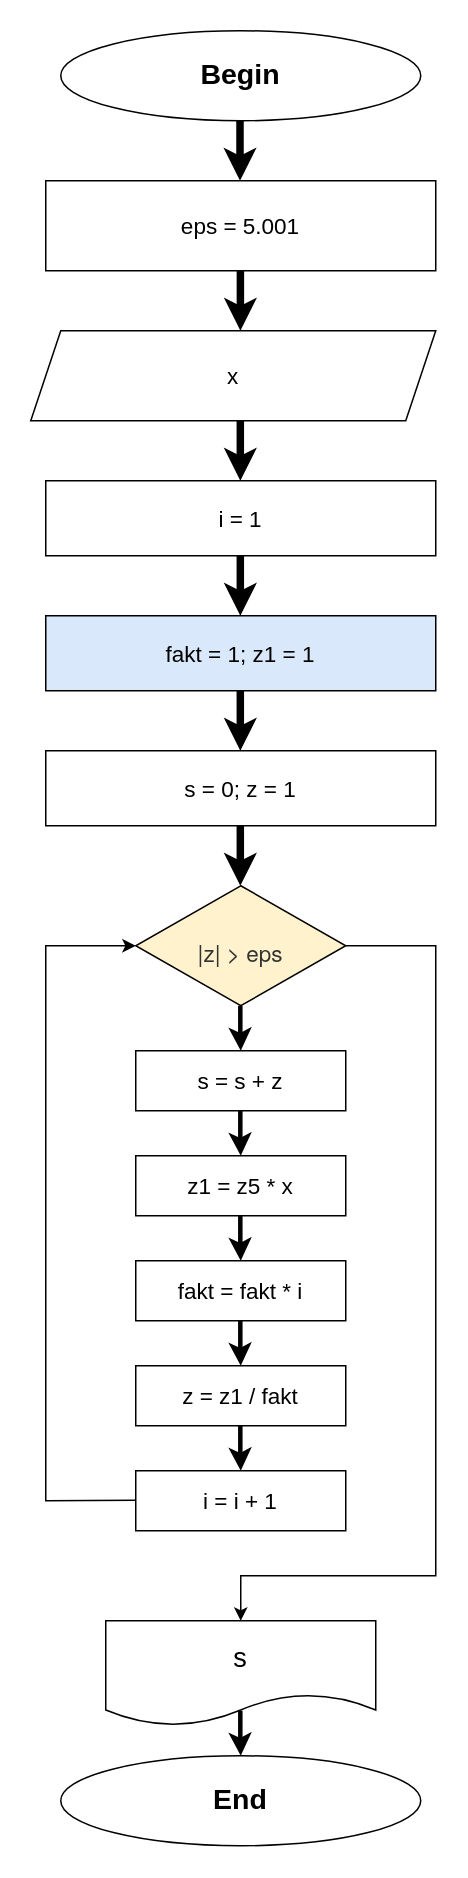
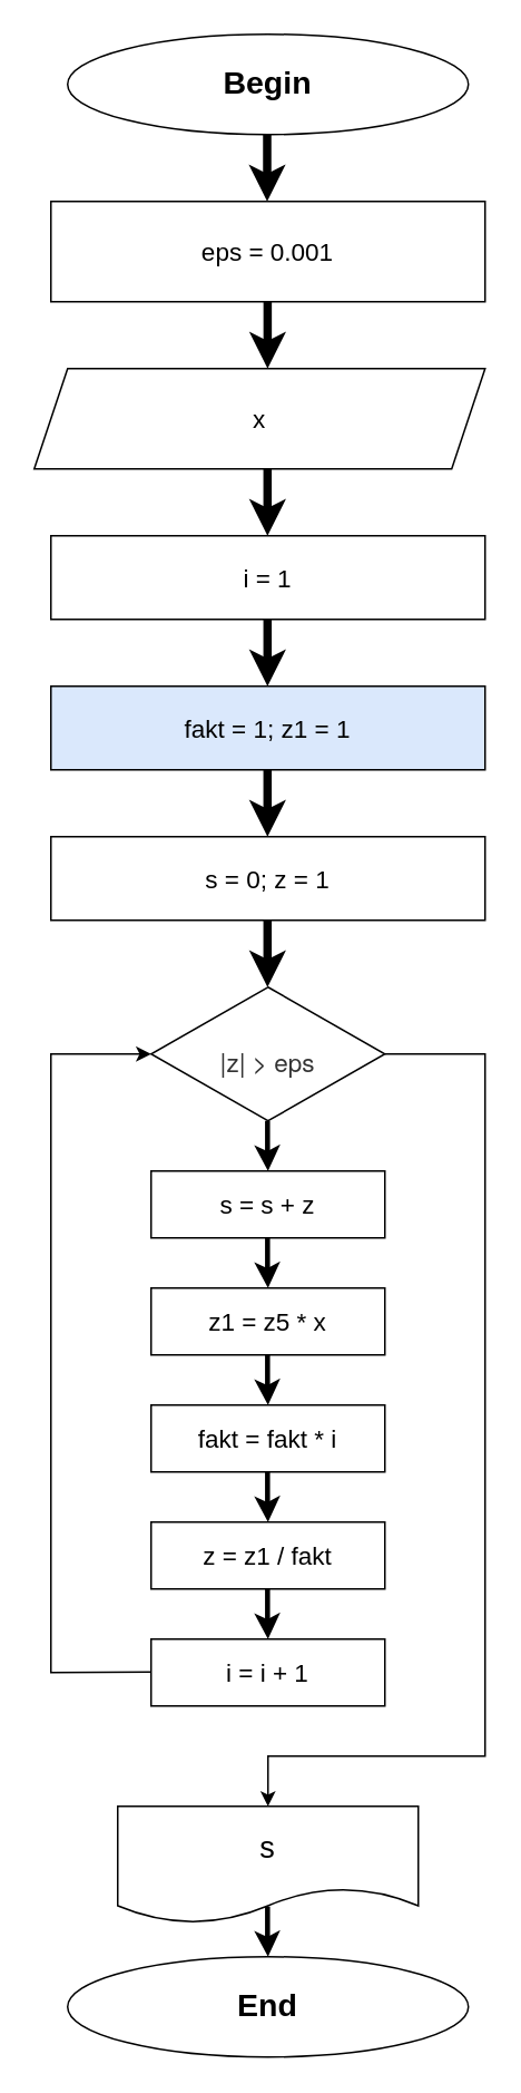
  <mxCell id="0" />
  <mxCell id="1" parent="0" />
  <mxCell id="2" value="&lt;font size=&quot;1&quot;&gt;&lt;b style=&quot;font-size: 19px;&quot;&gt;Begin&lt;/b&gt;&lt;/font&gt;" style="ellipse;whiteSpace=wrap;html=1;" vertex="1" parent="1"><mxGeometry x="40" y="20" width="240" height="60" as="geometry" /></mxCell>
  <mxCell id="3" value="" style="endArrow=classic;html=1;rounded=0;strokeWidth=5;" edge="1" parent="1"><mxGeometry width="50" height="50" relative="1" as="geometry"><mxPoint x="159.5" y="80" as="sourcePoint" /><mxPoint x="159.5" y="120" as="targetPoint" /><Array as="points"><mxPoint x="159.5" y="100" /></Array></mxGeometry></mxCell>
- <mxCell id="4" value="&lt;font style=&quot;font-size: 15px;&quot;&gt;eps = 5.001&lt;/font&gt;" style="rounded=0;whiteSpace=wrap;html=1;" vertex="1" parent="1"><mxGeometry x="30" y="120" width="260" height="60" as="geometry" /></mxCell>
+ <mxCell id="4" value="&lt;font style=&quot;font-size: 15px;&quot;&gt;eps = 0.001&lt;/font&gt;" style="rounded=0;whiteSpace=wrap;html=1;" vertex="1" parent="1"><mxGeometry x="30" y="120" width="260" height="60" as="geometry" /></mxCell>
  <mxCell id="5" value="" style="endArrow=classic;html=1;rounded=0;strokeWidth=5;" edge="1" parent="1"><mxGeometry width="50" height="50" relative="1" as="geometry"><mxPoint x="159.76" y="180" as="sourcePoint" /><mxPoint x="159.76" y="220" as="targetPoint" /><Array as="points"><mxPoint x="159.76" y="200" /></Array></mxGeometry></mxCell>
  <mxCell id="6" value="&lt;font style=&quot;font-size: 15px;&quot;&gt;x&lt;/font&gt;" style="shape=parallelogram;perimeter=parallelogramPerimeter;whiteSpace=wrap;html=1;fixedSize=1;" vertex="1" parent="1"><mxGeometry x="20" y="220" width="270" height="60" as="geometry" /></mxCell>
  <mxCell id="7" value="" style="endArrow=classic;html=1;rounded=0;strokeWidth=5;" edge="1" parent="1"><mxGeometry width="50" height="50" relative="1" as="geometry"><mxPoint x="159.71" y="280" as="sourcePoint" /><mxPoint x="159.71" y="320" as="targetPoint" /><Array as="points"><mxPoint x="159.71" y="300" /></Array></mxGeometry></mxCell>
  <mxCell id="8" value="&lt;font style=&quot;font-size: 15px;&quot;&gt;i = 1&lt;/font&gt;" style="rounded=0;whiteSpace=wrap;html=1;" vertex="1" parent="1"><mxGeometry x="30" y="320" width="260" height="50" as="geometry" /></mxCell>
  <mxCell id="9" value="" style="endArrow=classic;html=1;rounded=0;strokeWidth=5;fontStyle=1" edge="1" parent="1"><mxGeometry width="50" height="50" relative="1" as="geometry"><mxPoint x="159.71" y="370" as="sourcePoint" /><mxPoint x="159.71" y="410" as="targetPoint" /><Array as="points"><mxPoint x="159.71" y="390" /></Array></mxGeometry></mxCell>
  <mxCell id="10" value="&lt;font style=&quot;font-size: 15px;&quot;&gt;fakt = 1; z1 = 1&lt;/font&gt;" style="rounded=0;whiteSpace=wrap;html=1;fillColor=#dae8fc;" vertex="1" parent="1"><mxGeometry x="30" y="410" width="260" height="50" as="geometry" /></mxCell>
  <mxCell id="11" value="" style="endArrow=classic;html=1;rounded=0;strokeWidth=5;fontStyle=1" edge="1" parent="1"><mxGeometry width="50" height="50" relative="1" as="geometry"><mxPoint x="159.71" y="460" as="sourcePoint" /><mxPoint x="159.71" y="500" as="targetPoint" /><Array as="points"><mxPoint x="159.71" y="480" /></Array></mxGeometry></mxCell>
  <mxCell id="12" value="&lt;font style=&quot;font-size: 15px;&quot;&gt;s = 0; z = 1&lt;/font&gt;" style="rounded=0;whiteSpace=wrap;html=1;" vertex="1" parent="1"><mxGeometry x="30" y="500" width="260" height="50" as="geometry" /></mxCell>
  <mxCell id="13" value="" style="endArrow=classic;html=1;rounded=0;strokeWidth=5;fontStyle=1" edge="1" parent="1"><mxGeometry width="50" height="50" relative="1" as="geometry"><mxPoint x="159.71" y="550" as="sourcePoint" /><mxPoint x="159.71" y="590" as="targetPoint" /><Array as="points"><mxPoint x="159.71" y="570" /></Array></mxGeometry></mxCell>
- <mxCell id="14" value="&lt;h1 style=&quot;box-sizing: border-box; margin: 30px 0px 15px; font-family: Dosis, &amp;quot;Helvetica Neue&amp;quot;, &amp;quot;Open Sans&amp;quot;, Arial, sans-serif; font-weight: 400; line-height: 1.1; color: rgb(51, 51, 51); -webkit-font-smoothing: antialiased; caret-color: rgb(51, 51, 51);&quot;&gt;&lt;sup&gt;&lt;font style=&quot;font-size: 15px;&quot;&gt;|z| &amp;gt; eps&lt;/font&gt;&lt;/sup&gt;&lt;/h1&gt;" style="rhombus;whiteSpace=wrap;html=1;align=center;fillColor=#fff2cc;" vertex="1" parent="1"><mxGeometry x="90" y="590" width="140" height="80" as="geometry" /></mxCell>
+ <mxCell id="14" value="&lt;h1 style=&quot;box-sizing: border-box; margin: 30px 0px 15px; font-family: Dosis, &amp;quot;Helvetica Neue&amp;quot;, &amp;quot;Open Sans&amp;quot;, Arial, sans-serif; font-weight: 400; line-height: 1.1; color: rgb(51, 51, 51); -webkit-font-smoothing: antialiased; caret-color: rgb(51, 51, 51);&quot;&gt;&lt;sup&gt;&lt;font style=&quot;font-size: 15px;&quot;&gt;|z| &amp;gt; eps&lt;/font&gt;&lt;/sup&gt;&lt;/h1&gt;" style="rhombus;whiteSpace=wrap;html=1;align=center;" vertex="1" parent="1"><mxGeometry x="90" y="590" width="140" height="80" as="geometry" /></mxCell>
  <mxCell id="15" value="&lt;font style=&quot;font-size: 15px;&quot;&gt;s = s + z&lt;/font&gt;" style="rounded=0;whiteSpace=wrap;html=1;" vertex="1" parent="1"><mxGeometry x="90" y="700" width="140" height="40" as="geometry" /></mxCell>
  <mxCell id="16" value="" style="endArrow=classic;html=1;rounded=0;strokeWidth=3;fontStyle=1" edge="1" parent="1"><mxGeometry width="50" height="50" relative="1" as="geometry"><mxPoint x="159.71" y="670" as="sourcePoint" /><mxPoint x="160" y="700" as="targetPoint" /><Array as="points"><mxPoint x="159.71" y="690" /></Array></mxGeometry></mxCell>
  <mxCell id="17" value="&lt;span style=&quot;font-weight: normal;&quot;&gt;&lt;font style=&quot;font-size: 15px;&quot;&gt;z1 = z5 * x&lt;/font&gt;&lt;/span&gt;" style="rounded=0;whiteSpace=wrap;html=1;fontStyle=1" vertex="1" parent="1"><mxGeometry x="90" y="770" width="140" height="40" as="geometry" /></mxCell>
  <mxCell id="18" value="" style="endArrow=classic;html=1;rounded=0;strokeWidth=3;fontStyle=1" edge="1" parent="1"><mxGeometry width="50" height="50" relative="1" as="geometry"><mxPoint x="159.71" y="740" as="sourcePoint" /><mxPoint x="160" y="770" as="targetPoint" /><Array as="points"><mxPoint x="159.71" y="760" /></Array></mxGeometry></mxCell>
  <mxCell id="19" value="&lt;font style=&quot;font-size: 15px;&quot;&gt;fakt = fakt * i&lt;/font&gt;" style="rounded=0;whiteSpace=wrap;html=1;" vertex="1" parent="1"><mxGeometry x="90" y="840" width="140" height="40" as="geometry" /></mxCell>
  <mxCell id="20" value="" style="endArrow=classic;html=1;rounded=0;strokeWidth=3;fontStyle=1" edge="1" parent="1"><mxGeometry width="50" height="50" relative="1" as="geometry"><mxPoint x="159.71" y="810" as="sourcePoint" /><mxPoint x="160" y="840" as="targetPoint" /><Array as="points"><mxPoint x="159.71" y="830" /></Array></mxGeometry></mxCell>
  <mxCell id="21" value="&lt;font style=&quot;font-size: 15px;&quot;&gt;z = z1 / fakt&lt;/font&gt;" style="rounded=0;whiteSpace=wrap;html=1;" vertex="1" parent="1"><mxGeometry x="90" y="910" width="140" height="40" as="geometry" /></mxCell>
  <mxCell id="22" value="" style="endArrow=classic;html=1;rounded=0;strokeWidth=3;fontStyle=1" edge="1" parent="1"><mxGeometry width="50" height="50" relative="1" as="geometry"><mxPoint x="159.71" y="880" as="sourcePoint" /><mxPoint x="160" y="910" as="targetPoint" /><Array as="points"><mxPoint x="159.71" y="900" /></Array></mxGeometry></mxCell>
  <mxCell id="23" value="&lt;font style=&quot;font-size: 15px;&quot;&gt;i = i + 1&lt;/font&gt;" style="rounded=0;whiteSpace=wrap;html=1;" vertex="1" parent="1"><mxGeometry x="90" y="980" width="140" height="40" as="geometry" /></mxCell>
  <mxCell id="24" value="" style="endArrow=classic;html=1;rounded=0;strokeWidth=3;fontStyle=1" edge="1" parent="1"><mxGeometry width="50" height="50" relative="1" as="geometry"><mxPoint x="159.71" y="950" as="sourcePoint" /><mxPoint x="160" y="980" as="targetPoint" /><Array as="points"><mxPoint x="159.71" y="970" /></Array></mxGeometry></mxCell>
  <mxCell id="25" value="" style="endArrow=classic;html=1;rounded=0;entryX=0;entryY=0.5;entryDx=0;entryDy=0;" edge="1" parent="1" target="14"><mxGeometry width="50" height="50" relative="1" as="geometry"><mxPoint x="90" y="999.71" as="sourcePoint" /><mxPoint x="30" y="629.429" as="targetPoint" /><Array as="points"><mxPoint x="30" y="1000" /><mxPoint x="30" y="630" /></Array></mxGeometry></mxCell>
  <mxCell id="26" value="" style="endArrow=classic;html=1;rounded=0;" edge="1" parent="1"><mxGeometry width="50" height="50" relative="1" as="geometry"><mxPoint x="230" y="630" as="sourcePoint" /><mxPoint x="160" y="1080" as="targetPoint" /><Array as="points"><mxPoint x="290" y="630" /><mxPoint x="290" y="1050" /><mxPoint x="160" y="1050" /></Array></mxGeometry></mxCell>
  <mxCell id="27" value="&lt;font style=&quot;font-size: 18px;&quot;&gt;s&lt;/font&gt;" style="shape=document;whiteSpace=wrap;html=1;boundedLbl=1;" vertex="1" parent="1"><mxGeometry x="70" y="1080" width="180" height="70" as="geometry" /></mxCell>
  <mxCell id="28" value="" style="endArrow=classic;html=1;rounded=0;strokeWidth=3;fontStyle=1" edge="1" parent="1"><mxGeometry width="50" height="50" relative="1" as="geometry"><mxPoint x="159.71" y="1140" as="sourcePoint" /><mxPoint x="160" y="1170" as="targetPoint" /><Array as="points"><mxPoint x="159.71" y="1160" /></Array></mxGeometry></mxCell>
  <mxCell id="29" value="&lt;b&gt;&lt;font style=&quot;font-size: 19px;&quot;&gt;End&lt;/font&gt;&lt;/b&gt;" style="ellipse;whiteSpace=wrap;html=1;" vertex="1" parent="1"><mxGeometry x="40" y="1170" width="240" height="60" as="geometry" /></mxCell>
